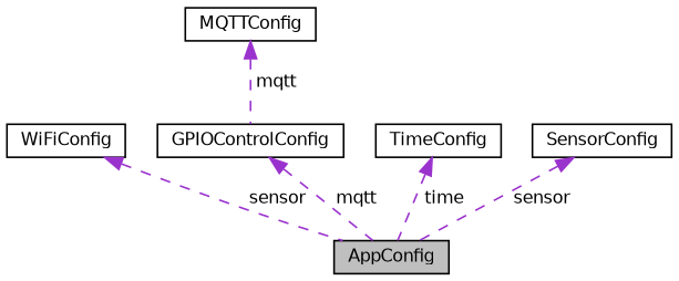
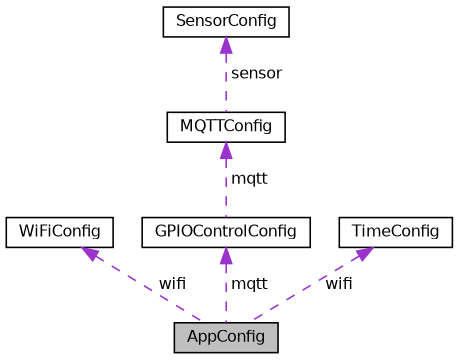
  digraph {
    node [color=black fillcolor=white fontname=Helvetica fontsize=10 shape=record style=filled]
    edge [color=darkorchid3 dir=back fontname=Helvetica fontsize=10 labelfontname=Helvetica labelfontsize=10 style=dashed]
    n1 [fillcolor=grey75 fontcolor=black height=0.2 label=AppConfig width=0.4]
    n2 [height=0.2 label=WiFiConfig width=0.4]
    n3 [height=0.2 label=MQTTConfig width=0.4]
    n4 [height=0.2 label=GPIOControlConfig width=0.4]
    n5 [height=0.2 label=TimeConfig width=0.4]
    n6 [height=0.2 label=SensorConfig width=0.4]
-   n2 -> n1 [label=" sensor"]
+   n2 -> n1 [label=" wifi"]
    n3 -> n4 [label=" mqtt"]
    n4 -> n1 [label=" mqtt"]
-   n5 -> n1 [label=" time"]
-   n6 -> n1 [label=" sensor"]
+   n5 -> n1 [label=" wifi"]
+   n6 -> n3 [label=" sensor"]
  }
